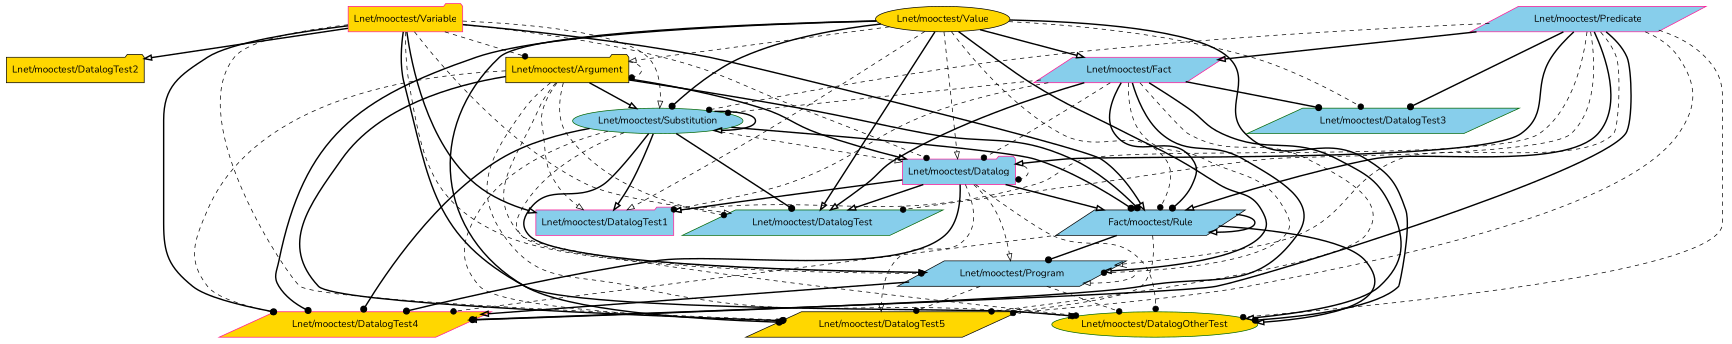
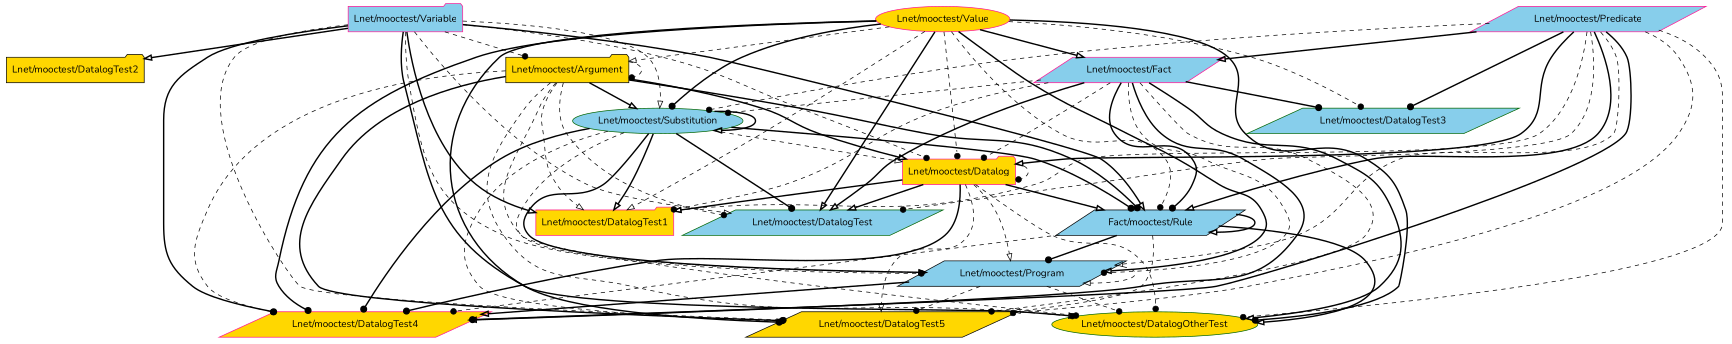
  digraph {
    fontname=Nunito
    node [color=deeppink fillcolor=skyblue fontname=Nunito shape=parallelogram style=filled]
    edge [arrowhead=dot fontname=Nunito style=bold]
-   "Lnet/mooctest/Variable" [fillcolor=gold shape=folder]
+   "Lnet/mooctest/Variable" [shape=folder]
    "Lnet/mooctest/DatalogTest2" [color=black fillcolor=gold shape=folder]
    "Lnet/mooctest/DatalogOtherTest" [color=darkgreen fillcolor=gold shape=ellipse]
-   "Lnet/mooctest/DatalogTest1" [shape=folder]
+   "Lnet/mooctest/DatalogTest1" [fillcolor=gold shape=folder]
    "Lnet/mooctest/Argument" [color=black fillcolor=gold shape=folder]
-   "Lnet/mooctest/Datalog" [shape=folder]
+   "Lnet/mooctest/Datalog" [fillcolor=gold shape=folder]
    n7 [color=black label="Fact/mooctest/Rule"]
    "Lnet/mooctest/Program" [color=black]
    "Lnet/mooctest/DatalogTest4" [fillcolor=gold]
    "Lnet/mooctest/DatalogTest5" [color=black fillcolor=gold]
    "Lnet/mooctest/DatalogTest" [color=darkgreen]
    "Lnet/mooctest/Substitution" [color=darkgreen shape=ellipse]
-   "Lnet/mooctest/Value" [color=black fillcolor=gold shape=ellipse]
+   "Lnet/mooctest/Value" [fillcolor=gold shape=ellipse]
    "Lnet/mooctest/DatalogTest3" [color=darkgreen]
    "Lnet/mooctest/Fact"
    "Lnet/mooctest/Predicate"
    "Lnet/mooctest/Variable" -> "Lnet/mooctest/DatalogTest2" [arrowhead=onormal]
    "Lnet/mooctest/Variable" -> "Lnet/mooctest/DatalogOtherTest" [arrowhead=onormal]
    "Lnet/mooctest/Variable" -> "Lnet/mooctest/DatalogTest1" [arrowhead=onormal]
    "Lnet/mooctest/Variable" -> "Lnet/mooctest/Argument" [style=dashed]
    "Lnet/mooctest/Variable" -> "Lnet/mooctest/Datalog" [style=dashed]
    "Lnet/mooctest/Variable" -> n7 [arrowhead=onormal]
    "Lnet/mooctest/Variable" -> "Lnet/mooctest/Program" [style=dashed]
    "Lnet/mooctest/Variable" -> "Lnet/mooctest/DatalogTest4"
    "Lnet/mooctest/Variable" -> "Lnet/mooctest/DatalogTest5" [style=dashed]
    "Lnet/mooctest/Variable" -> "Lnet/mooctest/DatalogTest" [arrowhead=onormal style=dashed]
    "Lnet/mooctest/Variable" -> "Lnet/mooctest/Substitution" [arrowhead=onormal style=dashed]
    "Lnet/mooctest/Argument" -> "Lnet/mooctest/DatalogOtherTest" [style=dashed]
    "Lnet/mooctest/Argument" -> "Lnet/mooctest/DatalogTest1" [arrowhead=onormal style=dashed]
    "Lnet/mooctest/Argument" -> "Lnet/mooctest/Argument" [style=dashed]
    "Lnet/mooctest/Argument" -> "Lnet/mooctest/Datalog" [arrowhead=onormal]
    "Lnet/mooctest/Argument" -> n7
    "Lnet/mooctest/Argument" -> "Lnet/mooctest/Program" [arrowhead=onormal style=dashed]
    "Lnet/mooctest/Argument" -> "Lnet/mooctest/DatalogTest4" [style=dashed]
    "Lnet/mooctest/Argument" -> "Lnet/mooctest/DatalogTest5"
    "Lnet/mooctest/Argument" -> "Lnet/mooctest/DatalogTest" [style=dashed]
    "Lnet/mooctest/Argument" -> "Lnet/mooctest/Substitution" [arrowhead=onormal]
    "Lnet/mooctest/Datalog" -> "Lnet/mooctest/DatalogOtherTest" [style=dashed]
    "Lnet/mooctest/Datalog" -> "Lnet/mooctest/DatalogTest1" [arrowhead=onormal]
    "Lnet/mooctest/Datalog" -> "Lnet/mooctest/Datalog" [style=dashed]
    "Lnet/mooctest/Datalog" -> n7 [arrowhead=onormal]
    "Lnet/mooctest/Datalog" -> "Lnet/mooctest/Program" [arrowhead=onormal style=dashed]
    "Lnet/mooctest/Datalog" -> "Lnet/mooctest/DatalogTest4"
    "Lnet/mooctest/Datalog" -> "Lnet/mooctest/DatalogTest5" [arrowhead=onormal style=dashed]
    "Lnet/mooctest/Datalog" -> "Lnet/mooctest/DatalogTest" [arrowhead=onormal]
    n7 -> "Lnet/mooctest/DatalogOtherTest" [arrowhead=onormal]
    n7 -> n7 [arrowhead=onormal]
    n7 -> "Lnet/mooctest/Program"
    n7 -> "Lnet/mooctest/DatalogTest4" [style=dashed]
    n7 -> "Lnet/mooctest/DatalogTest5" [arrowhead=onormal style=dashed]
    "Lnet/mooctest/Program" -> "Lnet/mooctest/DatalogOtherTest" [style=dashed]
    "Lnet/mooctest/Program" -> "Lnet/mooctest/Program" [arrowhead=onormal style=dashed]
    "Lnet/mooctest/Program" -> "Lnet/mooctest/DatalogTest4" [arrowhead=onormal]
    "Lnet/mooctest/Program" -> "Lnet/mooctest/DatalogTest5" [style=dashed]
    "Lnet/mooctest/Substitution" -> "Lnet/mooctest/DatalogOtherTest" [style=dashed]
    "Lnet/mooctest/Substitution" -> "Lnet/mooctest/DatalogTest1" [arrowhead=onormal]
    "Lnet/mooctest/Substitution" -> "Lnet/mooctest/Datalog" [arrowhead=onormal style=dashed]
    "Lnet/mooctest/Substitution" -> n7
    "Lnet/mooctest/Substitution" -> "Lnet/mooctest/Program" [arrowhead=onormal]
    "Lnet/mooctest/Substitution" -> "Lnet/mooctest/DatalogTest4"
    "Lnet/mooctest/Substitution" -> "Lnet/mooctest/DatalogTest5" [arrowhead=onormal style=dashed]
    "Lnet/mooctest/Substitution" -> "Lnet/mooctest/DatalogTest"
    "Lnet/mooctest/Substitution" -> "Lnet/mooctest/Substitution" [arrowhead=onormal]
    "Lnet/mooctest/Value" -> "Lnet/mooctest/DatalogOtherTest"
    "Lnet/mooctest/Value" -> "Lnet/mooctest/DatalogTest1" [arrowhead=onormal style=dashed]
    "Lnet/mooctest/Value" -> "Lnet/mooctest/Argument" [arrowhead=onormal style=dashed]
-   "Lnet/mooctest/Value" -> "Lnet/mooctest/Datalog" [arrowhead=onormal style=dashed]
+   "Lnet/mooctest/Value" -> "Lnet/mooctest/Datalog" [style=dashed]
    "Lnet/mooctest/Value" -> n7 [style=dashed]
    "Lnet/mooctest/Value" -> "Lnet/mooctest/Program" [arrowhead=onormal]
    "Lnet/mooctest/Value" -> "Lnet/mooctest/DatalogTest4"
    "Lnet/mooctest/Value" -> "Lnet/mooctest/DatalogTest5"
    "Lnet/mooctest/Value" -> "Lnet/mooctest/DatalogTest" [arrowhead=onormal]
    "Lnet/mooctest/Value" -> "Lnet/mooctest/Substitution"
    "Lnet/mooctest/Value" -> "Lnet/mooctest/DatalogTest3" [style=dashed]
    "Lnet/mooctest/Value" -> "Lnet/mooctest/Fact" [arrowhead=onormal]
    "Lnet/mooctest/Fact" -> "Lnet/mooctest/DatalogOtherTest" [arrowhead=onormal]
    "Lnet/mooctest/Fact" -> "Lnet/mooctest/DatalogTest1" [style=dashed]
    "Lnet/mooctest/Fact" -> "Lnet/mooctest/Datalog" [style=dashed]
    "Lnet/mooctest/Fact" -> n7
    "Lnet/mooctest/Fact" -> "Lnet/mooctest/Program" [style=dashed]
    "Lnet/mooctest/Fact" -> "Lnet/mooctest/DatalogTest4" [arrowhead=onormal]
    "Lnet/mooctest/Fact" -> "Lnet/mooctest/DatalogTest5" [style=dashed]
    "Lnet/mooctest/Fact" -> "Lnet/mooctest/DatalogTest" [arrowhead=onormal]
    "Lnet/mooctest/Fact" -> "Lnet/mooctest/Substitution" [style=dashed]
    "Lnet/mooctest/Fact" -> "Lnet/mooctest/DatalogTest3"
    "Lnet/mooctest/Predicate" -> "Lnet/mooctest/DatalogOtherTest" [style=dashed]
    "Lnet/mooctest/Predicate" -> "Lnet/mooctest/DatalogTest1" [arrowhead=onormal style=dashed]
    "Lnet/mooctest/Predicate" -> "Lnet/mooctest/Datalog" [arrowhead=onormal]
    "Lnet/mooctest/Predicate" -> n7 [arrowhead=onormal]
    "Lnet/mooctest/Predicate" -> "Lnet/mooctest/Program" [arrowhead=onormal style=dashed]
    "Lnet/mooctest/Predicate" -> "Lnet/mooctest/DatalogTest4"
    "Lnet/mooctest/Predicate" -> "Lnet/mooctest/DatalogTest5" [style=dashed]
    "Lnet/mooctest/Predicate" -> "Lnet/mooctest/DatalogTest" [style=dashed]
    "Lnet/mooctest/Predicate" -> "Lnet/mooctest/Substitution" [style=dashed]
    "Lnet/mooctest/Predicate" -> "Lnet/mooctest/DatalogTest3"
    "Lnet/mooctest/Predicate" -> "Lnet/mooctest/Fact" [arrowhead=onormal]
  }
